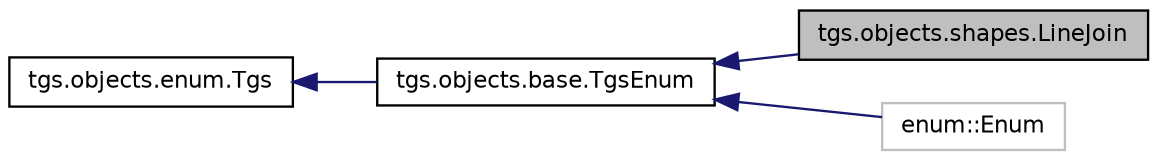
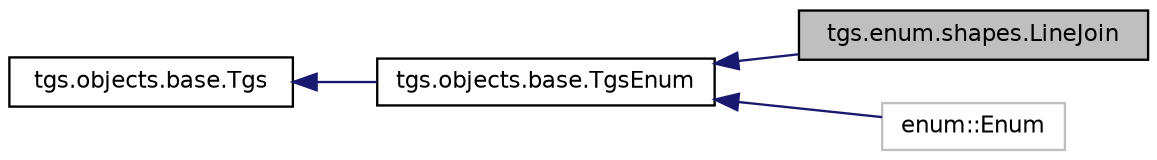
  digraph {
    rankdir=LR
    node [color=black fillcolor=white fontname=Helvetica fontsize=10 shape=record style=filled]
    edge [color=midnightblue dir=back fontname=Helvetica fontsize=10 labelfontname=Helvetica labelfontsize=10 style=solid]
-   n1 [fillcolor=grey75 fontcolor=black height=0.2 label="tgs.objects.shapes.LineJoin" width=0.4]
+   n1 [fillcolor=grey75 fontcolor=black height=0.2 label="tgs.enum.shapes.LineJoin" width=0.4]
    n2 [height=0.2 label="tgs.objects.base.TgsEnum" width=0.4]
    n3 [color=grey75 height=0.2 label="enum::Enum" width=0.4]
-   n4 [height=0.2 label="tgs.objects.enum.Tgs" width=0.4]
+   n4 [height=0.2 label="tgs.objects.base.Tgs" width=0.4]
    n2 -> n1
    n2 -> n3
    n4 -> n2
  }
